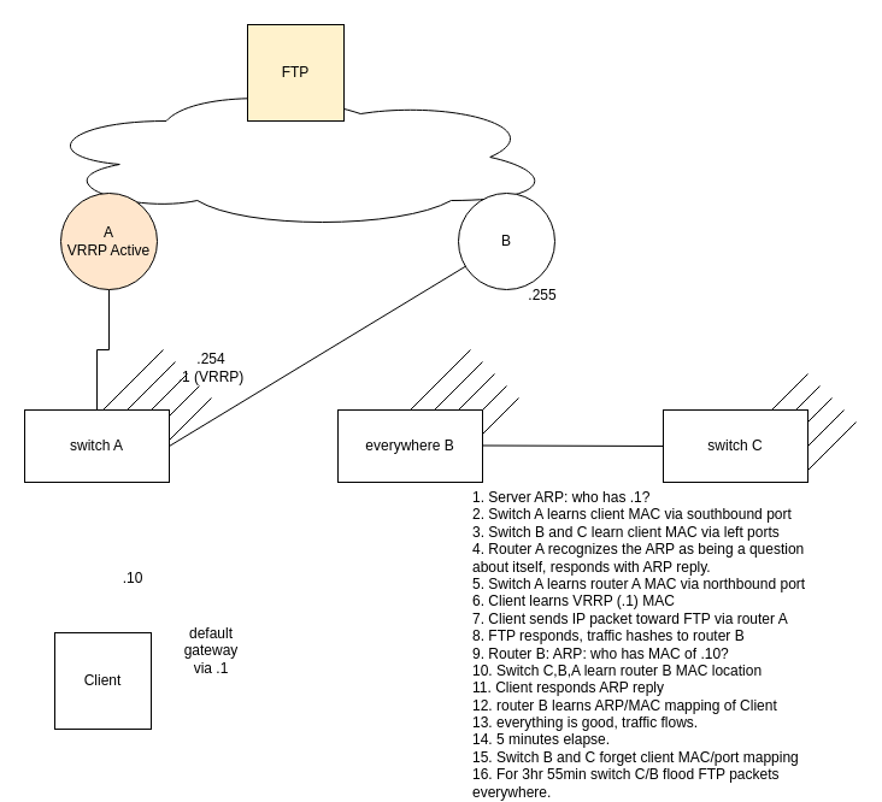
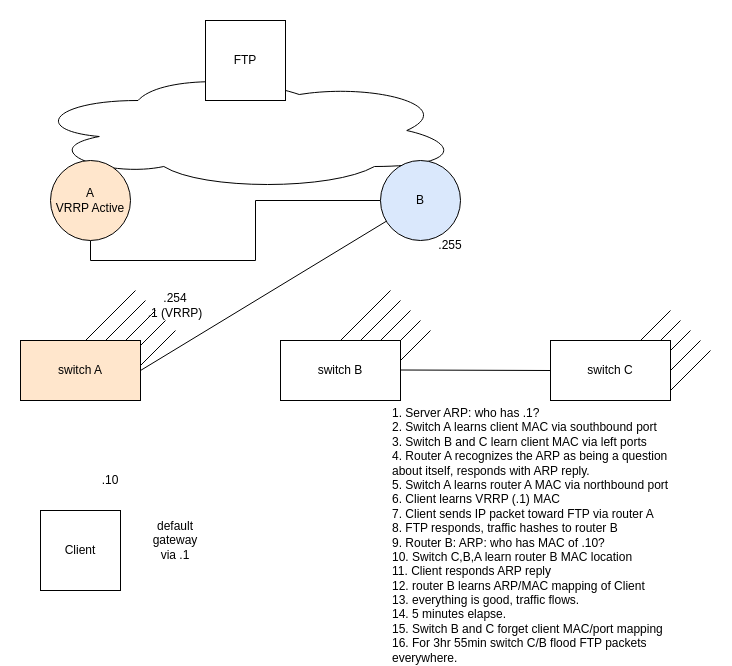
  <mxCell id="0" />
  <mxCell id="1" parent="0" />
  <mxCell id="2" value="" style="ellipse;shape=cloud;whiteSpace=wrap;html=1;" vertex="1" parent="1"><mxGeometry x="30" y="70" width="430" height="120" as="geometry" /></mxCell>
- <mxCell id="3" style="edgeStyle=orthogonalEdgeStyle;rounded=0;orthogonalLoop=1;jettySize=auto;html=1;exitX=0.5;exitY=1;exitDx=0;exitDy=0;endArrow=none;endFill=0;" edge="1" parent="1" source="4" target="30"><mxGeometry relative="1" as="geometry" /></mxCell>
+ <mxCell id="3" style="edgeStyle=orthogonalEdgeStyle;rounded=0;orthogonalLoop=1;jettySize=auto;html=1;exitX=0.5;exitY=1;exitDx=0;exitDy=0;endArrow=none;endFill=0;" edge="1" parent="1" source="4" target="5"><mxGeometry relative="1" as="geometry" /></mxCell>
  <mxCell id="4" value="A&lt;br&gt;VRRP Active" style="ellipse;whiteSpace=wrap;html=1;aspect=fixed;fillColor=#ffe6cc;" vertex="1" parent="1"><mxGeometry x="50" y="160" width="80" height="80" as="geometry" /></mxCell>
- <mxCell id="5" value="B" style="ellipse;whiteSpace=wrap;html=1;aspect=fixed;" vertex="1" parent="1"><mxGeometry x="380" y="160" width="80" height="80" as="geometry" /></mxCell>
+ <mxCell id="5" value="B" style="ellipse;whiteSpace=wrap;html=1;aspect=fixed;fillColor=#dae8fc;" vertex="1" parent="1"><mxGeometry x="380" y="160" width="80" height="80" as="geometry" /></mxCell>
  <mxCell id="6" value="" style="endArrow=none;html=1;rounded=0;exitX=1;exitY=0.5;exitDx=0;exitDy=0;" edge="1" parent="1" source="30" target="5"><mxGeometry width="50" height="50" relative="1" as="geometry"><mxPoint x="260" y="400" as="sourcePoint" /><mxPoint x="310" y="350" as="targetPoint" /></mxGeometry></mxCell>
  <mxCell id="7" value="" style="endArrow=none;html=1;rounded=0;exitX=1;exitY=0.5;exitDx=0;exitDy=0;entryX=0;entryY=0.5;entryDx=0;entryDy=0;" edge="1" parent="1" target="32"><mxGeometry width="50" height="50" relative="1" as="geometry"><mxPoint x="400" y="369.5" as="sourcePoint" /><mxPoint x="540" y="369.5" as="targetPoint" /></mxGeometry></mxCell>
- <mxCell id="8" value="Client" style="whiteSpace=wrap;html=1;aspect=fixed;" vertex="1" parent="1"><mxGeometry x="45" y="525" width="80" height="80" as="geometry" /></mxCell>
- <mxCell id="9" value="FTP" style="whiteSpace=wrap;html=1;aspect=fixed;fillColor=#fff2cc;" vertex="1" parent="1"><mxGeometry x="205" width="80" height="80" as="geometry" y="20" /></mxCell>
+ <mxCell id="8" value="Client" style="whiteSpace=wrap;html=1;aspect=fixed;" vertex="1" parent="1"><mxGeometry x="40" y="510" width="80" height="80" as="geometry" /></mxCell>
+ <mxCell id="9" value="FTP" style="whiteSpace=wrap;html=1;aspect=fixed;" vertex="1" parent="1"><mxGeometry x="205" width="80" height="80" as="geometry" y="20" /></mxCell>
  <mxCell id="10" value=".254&lt;br&gt;.1 (VRRP)" style="text;html=1;strokeColor=none;fillColor=none;align=center;verticalAlign=middle;whiteSpace=wrap;rounded=0;" vertex="1" parent="1"><mxGeometry x="145" y="290" width="60" height="30" as="geometry" /></mxCell>
  <mxCell id="11" value=".255" style="text;html=1;strokeColor=none;fillColor=none;align=center;verticalAlign=middle;whiteSpace=wrap;rounded=0;" vertex="1" parent="1"><mxGeometry x="420" y="230" width="60" height="30" as="geometry" /></mxCell>
  <mxCell id="12" value=".10" style="text;html=1;strokeColor=none;fillColor=none;align=center;verticalAlign=middle;whiteSpace=wrap;rounded=0;" vertex="1" parent="1"><mxGeometry x="80" y="465" width="60" height="30" as="geometry" /></mxCell>
  <mxCell id="13" value="default gateway via .1" style="text;html=1;strokeColor=none;fillColor=none;align=center;verticalAlign=middle;whiteSpace=wrap;rounded=0;" vertex="1" parent="1"><mxGeometry x="145" y="525" width="60" height="30" as="geometry" /></mxCell>
  <mxCell id="14" value="1. Server ARP: who has .1?&lt;br&gt;2. Switch A learns client MAC via southbound port&lt;br&gt;3. Switch B and C learn client MAC via left ports&lt;br&gt;4. Router A recognizes the ARP as being a question about itself, responds with ARP reply.&lt;br&gt;5. Switch A learns router A MAC via northbound port&lt;br&gt;6. Client learns VRRP (.1) MAC&lt;br&gt;7. Client sends IP packet toward FTP via router A&lt;br&gt;8. FTP responds, traffic hashes to router B&lt;br&gt;9. Router B: ARP: who has MAC of .10?&lt;br&gt;10. Switch C,B,A learn router B MAC location&lt;br&gt;11. Client responds ARP reply&lt;br&gt;12. router B learns ARP/MAC mapping of Client&lt;br&gt;13. everything is good, traffic flows.&lt;br&gt;14. 5 minutes elapse.&lt;br&gt;15. Switch B and C forget client MAC/port mapping&lt;br&gt;16. For 3hr 55min switch C/B flood FTP packets everywhere." style="text;html=1;strokeColor=none;fillColor=none;align=left;verticalAlign=middle;whiteSpace=wrap;rounded=0;" vertex="1" parent="1"><mxGeometry x="390" y="480" width="310" height="110" as="geometry" /></mxCell>
  <mxCell id="15" value="" style="endArrow=none;html=1;rounded=0;" edge="1" parent="1"><mxGeometry width="50" height="50" relative="1" as="geometry"><mxPoint x="620" y="360" as="sourcePoint" /><mxPoint x="670" y="310" as="targetPoint" /></mxGeometry></mxCell>
  <mxCell id="16" value="" style="endArrow=none;html=1;rounded=0;" edge="1" parent="1"><mxGeometry width="50" height="50" relative="1" as="geometry"><mxPoint x="630" y="370" as="sourcePoint" /><mxPoint x="680" y="320" as="targetPoint" /></mxGeometry></mxCell>
  <mxCell id="17" value="" style="endArrow=none;html=1;rounded=0;" edge="1" parent="1"><mxGeometry width="50" height="50" relative="1" as="geometry"><mxPoint x="640" y="380" as="sourcePoint" /><mxPoint x="690" y="330" as="targetPoint" /></mxGeometry></mxCell>
  <mxCell id="18" value="" style="endArrow=none;html=1;rounded=0;" edge="1" parent="1"><mxGeometry width="50" height="50" relative="1" as="geometry"><mxPoint x="650" y="390" as="sourcePoint" /><mxPoint x="700" y="340" as="targetPoint" /></mxGeometry></mxCell>
  <mxCell id="19" value="" style="endArrow=none;html=1;rounded=0;" edge="1" parent="1"><mxGeometry width="50" height="50" relative="1" as="geometry"><mxPoint x="660" y="400" as="sourcePoint" /><mxPoint x="710" y="350" as="targetPoint" /></mxGeometry></mxCell>
  <mxCell id="20" value="" style="endArrow=none;html=1;rounded=0;" edge="1" parent="1"><mxGeometry width="50" height="50" relative="1" as="geometry"><mxPoint x="340" y="340" as="sourcePoint" /><mxPoint x="390" y="290" as="targetPoint" /></mxGeometry></mxCell>
  <mxCell id="21" value="" style="endArrow=none;html=1;rounded=0;" edge="1" parent="1"><mxGeometry width="50" height="50" relative="1" as="geometry"><mxPoint x="350" y="350" as="sourcePoint" /><mxPoint x="400" y="300" as="targetPoint" /></mxGeometry></mxCell>
  <mxCell id="22" value="" style="endArrow=none;html=1;rounded=0;" edge="1" parent="1"><mxGeometry width="50" height="50" relative="1" as="geometry"><mxPoint x="360" y="360" as="sourcePoint" /><mxPoint x="410" y="310" as="targetPoint" /></mxGeometry></mxCell>
  <mxCell id="23" value="" style="endArrow=none;html=1;rounded=0;" edge="1" parent="1"><mxGeometry width="50" height="50" relative="1" as="geometry"><mxPoint x="370" y="370" as="sourcePoint" /><mxPoint x="420" y="320" as="targetPoint" /></mxGeometry></mxCell>
  <mxCell id="24" value="" style="endArrow=none;html=1;rounded=0;" edge="1" parent="1"><mxGeometry width="50" height="50" relative="1" as="geometry"><mxPoint x="380" y="380" as="sourcePoint" /><mxPoint x="430" y="330" as="targetPoint" /></mxGeometry></mxCell>
  <mxCell id="25" value="" style="endArrow=none;html=1;rounded=0;" edge="1" parent="1"><mxGeometry width="50" height="50" relative="1" as="geometry"><mxPoint x="85" y="340" as="sourcePoint" /><mxPoint x="135" y="290" as="targetPoint" /></mxGeometry></mxCell>
  <mxCell id="26" value="" style="endArrow=none;html=1;rounded=0;" edge="1" parent="1"><mxGeometry width="50" height="50" relative="1" as="geometry"><mxPoint x="95" y="350" as="sourcePoint" /><mxPoint x="145" y="300" as="targetPoint" /></mxGeometry></mxCell>
  <mxCell id="27" value="" style="endArrow=none;html=1;rounded=0;" edge="1" parent="1"><mxGeometry width="50" height="50" relative="1" as="geometry"><mxPoint x="105" y="360" as="sourcePoint" /><mxPoint x="155" y="310" as="targetPoint" /></mxGeometry></mxCell>
  <mxCell id="28" value="" style="endArrow=none;html=1;rounded=0;" edge="1" parent="1"><mxGeometry width="50" height="50" relative="1" as="geometry"><mxPoint x="115" y="370" as="sourcePoint" /><mxPoint x="165" y="320" as="targetPoint" /></mxGeometry></mxCell>
  <mxCell id="29" value="" style="endArrow=none;html=1;rounded=0;" edge="1" parent="1"><mxGeometry width="50" height="50" relative="1" as="geometry"><mxPoint x="125" y="380" as="sourcePoint" /><mxPoint x="175" y="330" as="targetPoint" /></mxGeometry></mxCell>
- <mxCell id="30" value="switch A" style="rounded=0;whiteSpace=wrap;html=1;" vertex="1" parent="1"><mxGeometry x="20" y="340" width="120" height="60" as="geometry" /></mxCell>
- <mxCell id="31" value="everywhere B" style="rounded=0;whiteSpace=wrap;html=1;" vertex="1" parent="1"><mxGeometry x="280" y="340" width="120" height="60" as="geometry" /></mxCell>
+ <mxCell id="30" value="switch A" style="rounded=0;whiteSpace=wrap;html=1;fillColor=#ffe6cc;" vertex="1" parent="1"><mxGeometry x="20" y="340" width="120" height="60" as="geometry" /></mxCell>
+ <mxCell id="31" value="switch B" style="rounded=0;whiteSpace=wrap;html=1;" vertex="1" parent="1"><mxGeometry x="280" y="340" width="120" height="60" as="geometry" /></mxCell>
  <mxCell id="32" value="switch C" style="rounded=0;whiteSpace=wrap;html=1;" vertex="1" parent="1"><mxGeometry x="550" y="340" width="120" height="60" as="geometry" /></mxCell>
